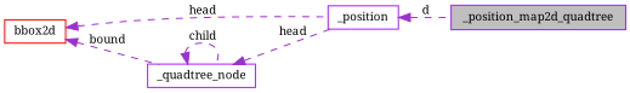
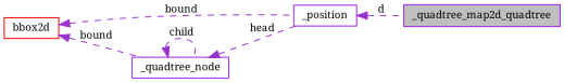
  digraph {
    fontname="Noto Serif"
    rankdir=LR
    node [color=purple fillcolor=white fontname="Noto Serif" fontsize=10 shape=record style=filled]
    edge [color=darkorchid3 dir=back fontname="Noto Serif" fontsize=10 labelfontname="FreeSans.ttf" labelfontsize=10 style=dashed]
-   n1 [fillcolor=grey75 fontcolor=black height=0.2 label=_position_map2d_quadtree width=0.4]
+   n1 [fillcolor=grey75 fontcolor=black height=0.2 label=_quadtree_map2d_quadtree width=0.4]
    n2 [height=0.2 label=_position width=0.4]
    n3 [color=red height=0.2 label=bbox2d width=0.4]
    n4 [height=0.2 label=_quadtree_node width=0.4]
    n2 -> n1 [label=" d"]
-   n3 -> n2 [label=" head"]
+   n3 -> n2 [label=" bound"]
    n3 -> n4 [label=" bound"]
    n4 -> n2 [label=" head"]
    n4 -> n4 [label=" child"]
  }
